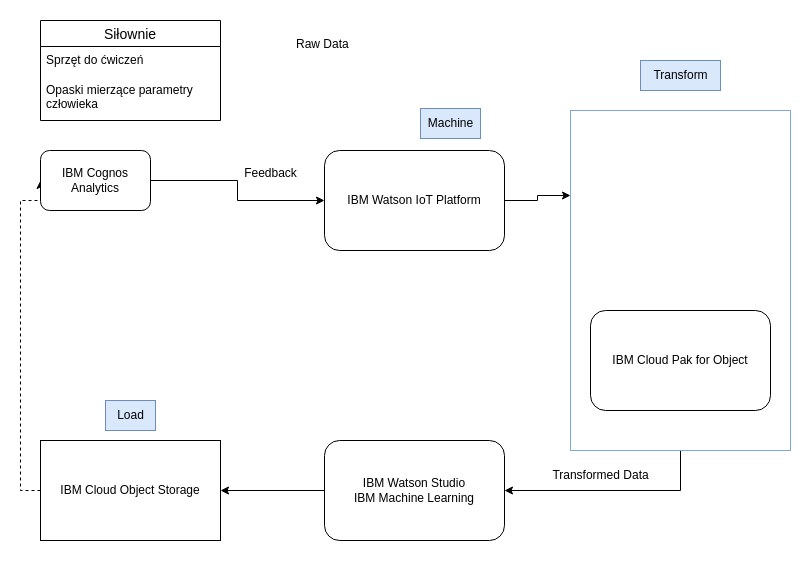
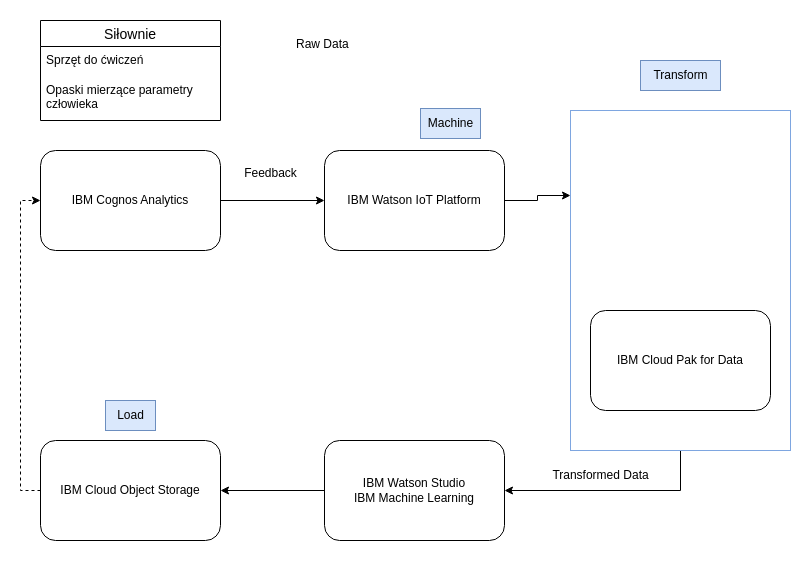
  <mxCell id="0" />
  <mxCell id="1" parent="0" />
  <mxCell id="2" value="Siłownie" style="swimlane;fontStyle=0;childLayout=stackLayout;horizontal=1;startSize=26;horizontalStack=0;resizeParent=1;resizeParentMax=0;resizeLast=0;collapsible=1;marginBottom=0;align=center;fontSize=14;" vertex="1" parent="1"><mxGeometry x="40" y="20" width="180" height="100" as="geometry" /></mxCell>
  <mxCell id="3" value="Sprzęt do ćwiczeń" style="text;strokeColor=none;fillColor=none;spacingLeft=4;spacingRight=4;overflow=hidden;rotatable=0;points=[[0,0.5],[1,0.5]];portConstraint=eastwest;fontSize=12;whiteSpace=wrap;html=1;" vertex="1" parent="2"><mxGeometry y="26" width="180" height="30" as="geometry" /></mxCell>
  <mxCell id="4" value="Opaski mierzące parametry człowieka" style="text;strokeColor=none;fillColor=none;spacingLeft=4;spacingRight=4;overflow=hidden;rotatable=0;points=[[0,0.5],[1,0.5]];portConstraint=eastwest;fontSize=12;whiteSpace=wrap;html=1;" vertex="1" parent="2"><mxGeometry y="56" width="180" height="44" as="geometry" /></mxCell>
  <mxCell id="5" style="edgeStyle=orthogonalEdgeStyle;rounded=0;orthogonalLoop=1;jettySize=auto;html=1;entryX=0;entryY=0.25;entryDx=0;entryDy=0;" edge="1" parent="1" source="6" target="15"><mxGeometry relative="1" as="geometry" /></mxCell>
  <mxCell id="6" value="IBM Watson IoT Platform" style="rounded=1;whiteSpace=wrap;html=1;" vertex="1" parent="1"><mxGeometry x="324" y="150" width="180" height="100" as="geometry" /></mxCell>
  <mxCell id="7" value="Raw Data" style="text;strokeColor=none;fillColor=none;spacingLeft=4;spacingRight=4;overflow=hidden;rotatable=0;points=[[0,0.5],[1,0.5]];portConstraint=eastwest;fontSize=12;whiteSpace=wrap;html=1;" vertex="1" parent="1"><mxGeometry x="290" y="30" width="70" height="30" as="geometry" /></mxCell>
  <mxCell id="8" value="Machine" style="text;html=1;align=center;verticalAlign=middle;resizable=0;points=[];autosize=1;strokeColor=#6c8ebf;fillColor=#dae8fc;" vertex="1" parent="1"><mxGeometry x="420" y="108" width="60" height="30" as="geometry" /></mxCell>
- <mxCell id="9" value="IBM Cloud Pak for Object" style="rounded=1;whiteSpace=wrap;html=1;" vertex="1" parent="1"><mxGeometry x="590" y="310" width="180" height="100" as="geometry" /></mxCell>
+ <mxCell id="9" value="IBM Cloud Pak for Data" style="rounded=1;whiteSpace=wrap;html=1;" vertex="1" parent="1"><mxGeometry x="590" y="310" width="180" height="100" as="geometry" /></mxCell>
  <mxCell id="10" style="edgeStyle=orthogonalEdgeStyle;rounded=0;orthogonalLoop=1;jettySize=auto;html=1;entryX=1;entryY=0.5;entryDx=0;entryDy=0;" edge="1" parent="1" source="11" target="13"><mxGeometry relative="1" as="geometry" /></mxCell>
  <mxCell id="11" value="&lt;div&gt;IBM Watson Studio&lt;/div&gt;&lt;div&gt;IBM Machine Learning&lt;br&gt;&lt;/div&gt;" style="rounded=1;whiteSpace=wrap;html=1;" vertex="1" parent="1"><mxGeometry x="324" y="440" width="180" height="100" as="geometry" /></mxCell>
  <mxCell id="12" style="edgeStyle=orthogonalEdgeStyle;rounded=0;orthogonalLoop=1;jettySize=auto;html=1;entryX=0;entryY=0.5;entryDx=0;entryDy=0;dashed=1;" edge="1" parent="1" source="13" target="20"><mxGeometry relative="1" as="geometry"><mxPoint x="30" y="190" as="targetPoint" /><Array as="points"><mxPoint x="20" y="490" /><mxPoint x="20" y="200" /></Array></mxGeometry></mxCell>
- <mxCell id="13" value="IBM Cloud Object Storage" style="whiteSpace=wrap;html=1;rounded=0;" vertex="1" parent="1"><mxGeometry x="40" y="440" width="180" height="100" as="geometry" /></mxCell>
+ <mxCell id="13" value="IBM Cloud Object Storage" style="rounded=1;whiteSpace=wrap;html=1;" vertex="1" parent="1"><mxGeometry x="40" y="440" width="180" height="100" as="geometry" /></mxCell>
  <mxCell id="14" value="" style="edgeStyle=orthogonalEdgeStyle;rounded=0;orthogonalLoop=1;jettySize=auto;html=1;" edge="1" parent="1" source="15" target="11"><mxGeometry relative="1" as="geometry"><Array as="points"><mxPoint x="680" y="490" /></Array></mxGeometry></mxCell>
  <mxCell id="15" value="" style="rounded=0;whiteSpace=wrap;html=1;fillColor=none;strokeColor=#7EA6E0;" vertex="1" parent="1"><mxGeometry x="570" y="110" width="220" height="340" as="geometry" /></mxCell>
  <mxCell id="16" value="Transform" style="text;html=1;align=center;verticalAlign=middle;resizable=0;points=[];autosize=1;strokeColor=#6c8ebf;fillColor=#dae8fc;" vertex="1" parent="1"><mxGeometry x="640" y="60" width="80" height="30" as="geometry" /></mxCell>
  <mxCell id="17" value="Transformed Data" style="text;html=1;align=center;verticalAlign=middle;resizable=0;points=[];autosize=1;strokeColor=none;fillColor=none;" vertex="1" parent="1"><mxGeometry x="540" y="460" width="120" height="30" as="geometry" /></mxCell>
  <mxCell id="18" value="Load" style="text;html=1;align=center;verticalAlign=middle;resizable=0;points=[];autosize=1;strokeColor=#6c8ebf;fillColor=#dae8fc;" vertex="1" parent="1"><mxGeometry x="105" y="400" width="50" height="30" as="geometry" /></mxCell>
  <mxCell id="19" style="edgeStyle=orthogonalEdgeStyle;rounded=0;orthogonalLoop=1;jettySize=auto;html=1;entryX=0;entryY=0.5;entryDx=0;entryDy=0;" edge="1" parent="1" source="20" target="6"><mxGeometry relative="1" as="geometry" /></mxCell>
- <mxCell id="20" value="IBM Cognos Analytics" style="rounded=1;whiteSpace=wrap;html=1;" vertex="1" parent="1"><mxGeometry x="40" y="150" width="110" height="60" as="geometry" /></mxCell>
+ <mxCell id="20" value="IBM Cognos Analytics" style="rounded=1;whiteSpace=wrap;html=1;" vertex="1" parent="1"><mxGeometry x="40" y="150" width="180" height="100" as="geometry" /></mxCell>
  <mxCell id="21" value="Feedback" style="text;html=1;align=center;verticalAlign=middle;resizable=0;points=[];autosize=1;strokeColor=none;fillColor=none;" vertex="1" parent="1"><mxGeometry x="230" y="158" width="80" height="30" as="geometry" /></mxCell>
